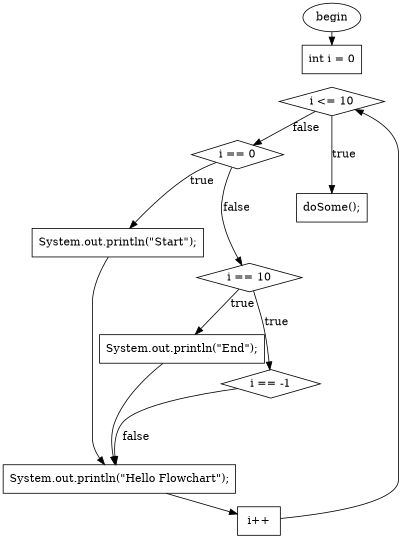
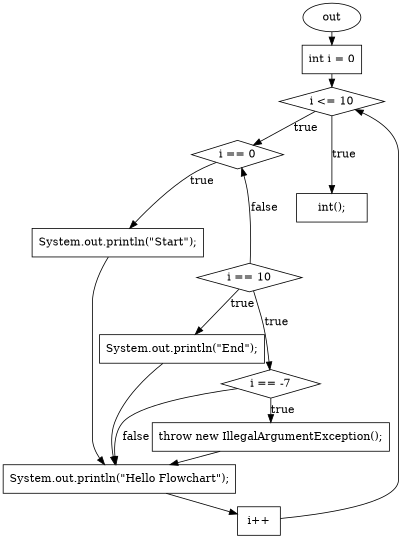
  digraph {
    nodesep=0.1
    ranksep=0.1
    node [fillcolor=white shape=box style=filled]
-   n1 [label=begin shape=ellipse]
+   n1 [label=out shape=ellipse]
    n2 [label="int i = 0"]
    n3 [label="i \<= 10" shape=diamond]
    n4 [label="i == 0" shape=diamond]
-   n5 [label="doSome();"]
+   n5 [label="int();"]
    n6 [label="System.out.println(\"Start\");"]
    n7 [label="i == 10" shape=diamond]
    n8 [label="System.out.println(\"Hello Flowchart\");"]
    n9 [label="System.out.println(\"End\");"]
-   n10 [label="i == -1" shape=diamond]
+   n10 [label="i == -7" shape=diamond]
    n11 [label="i++"]
+   n12 [label="throw new IllegalArgumentException();"]
    n1 -> n2
-   n3 -> n4 [label=false minlen=1]
+   n2 -> n3
+   n3 -> n4 [label=true minlen=1]
    n3 -> n5 [label=true minlen=2]
    n4 -> n6 [label=true minlen=1]
-   n4 -> n7 [label=false minlen=2]
+   n7 -> n4 [label=false minlen=2]
    n6 -> n8
    n7 -> n9 [label=true minlen=1]
    n7 -> n10 [label=true minlen=2]
    n8 -> n11
    n9 -> n8
    n10 -> n8 [label=false minlen=2]
+   n10 -> n12 [label=true minlen=1]
    n11 -> n3
+   n12 -> n8
  }
